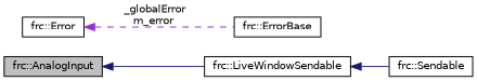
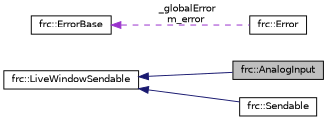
  digraph {
    rankdir=LR
    node [color=black fillcolor=white fontname=Helvetica fontsize=10 shape=record style=filled]
    edge [color=midnightblue dir=back fontname=Helvetica fontsize=10 labelfontname=Helvetica labelfontsize=10 style=solid]
    n1 [fillcolor=grey75 fontcolor=black height=0.2 label="frc::AnalogInput" width=0.4]
    n2 [height=0.2 label="frc::ErrorBase" width=0.4]
    n3 [height=0.2 label="frc::Error" width=0.4]
    n4 [height=0.2 label="frc::LiveWindowSendable" width=0.4]
    n5 [height=0.2 label="frc::Sendable" width=0.4]
-   n3 -> n2 [color=darkorchid3 label=" _globalError\nm_error" style=dashed]
-   n1 -> n4
+   n2 -> n3 [color=darkorchid3 label=" _globalError\nm_error" style=dashed]
+   n4 -> n1
    n4 -> n5
  }
